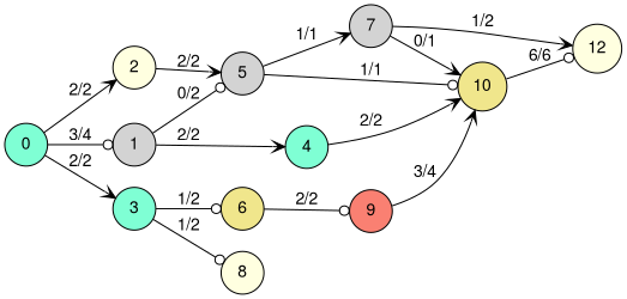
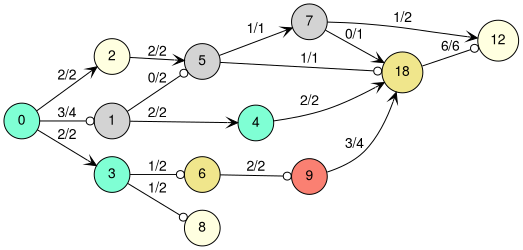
  digraph {
    fontname="Helvetica,Arial,sans-serif"
    rankdir=LR
    node [fillcolor=lightgrey fontname="Helvetica,Arial,sans-serif" shape=circle style=filled]
    edge [arrowhead=vee fontname="Helvetica,Arial,sans-serif"]
    7
-   10 [fillcolor=khaki]
+   10 [fillcolor=khaki label=18]
    12 [fillcolor=lightyellow]
    5
    9 [fillcolor=salmon]
    6 [fillcolor=khaki]
    3 [fillcolor=aquamarine]
    8 [fillcolor=lightyellow]
    2 [fillcolor=lightyellow]
    4 [fillcolor=aquamarine]
    1
    0 [fillcolor=aquamarine]
    7 -> 10 [label="0/1"]
    7 -> 12 [label="1/2"]
    10 -> 12 [arrowhead=odot label="6/6"]
    5 -> 7 [label="1/1"]
    5 -> 10 [arrowhead=odot label="1/1"]
    9 -> 10 [label="3/4"]
    6 -> 9 [arrowhead=odot label="2/2"]
    3 -> 6 [arrowhead=odot label="1/2"]
    3 -> 8 [arrowhead=odot label="1/2"]
    2 -> 5 [label="2/2"]
    4 -> 10 [label="2/2"]
    1 -> 5 [arrowhead=odot label="0/2"]
    1 -> 4 [label="2/2"]
    0 -> 3 [label="2/2"]
    0 -> 2 [label="2/2"]
    0 -> 1 [arrowhead=odot label="3/4"]
  }
